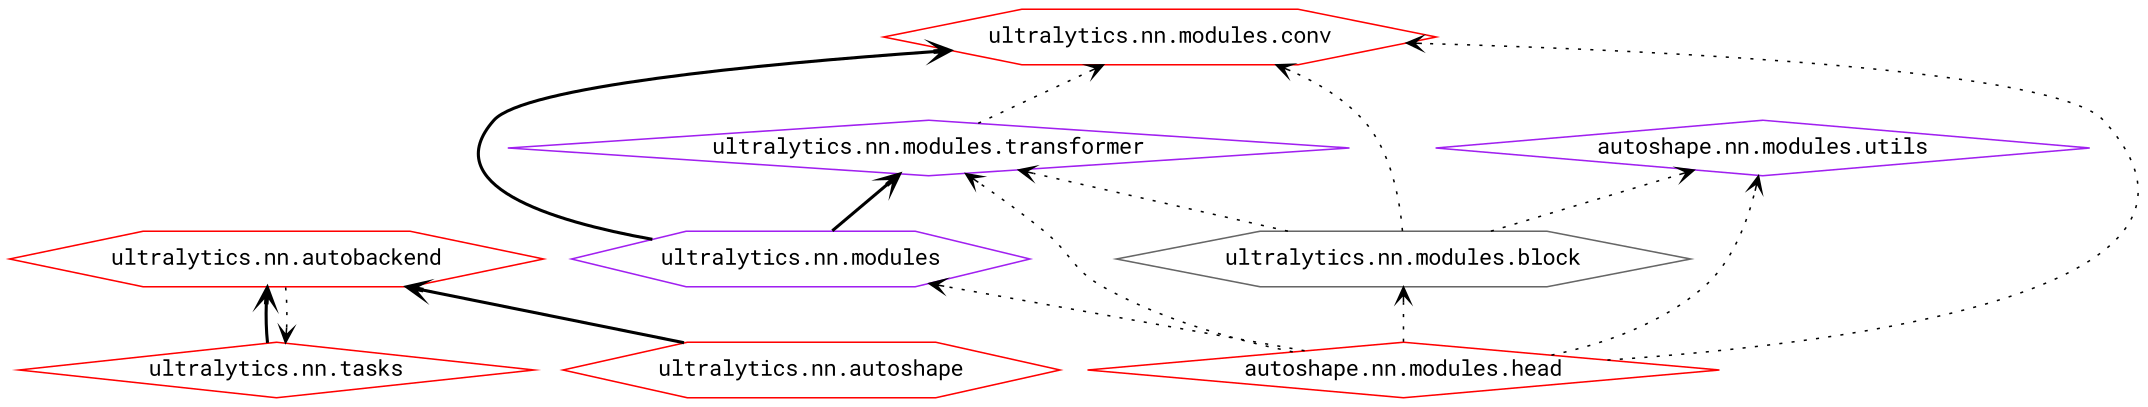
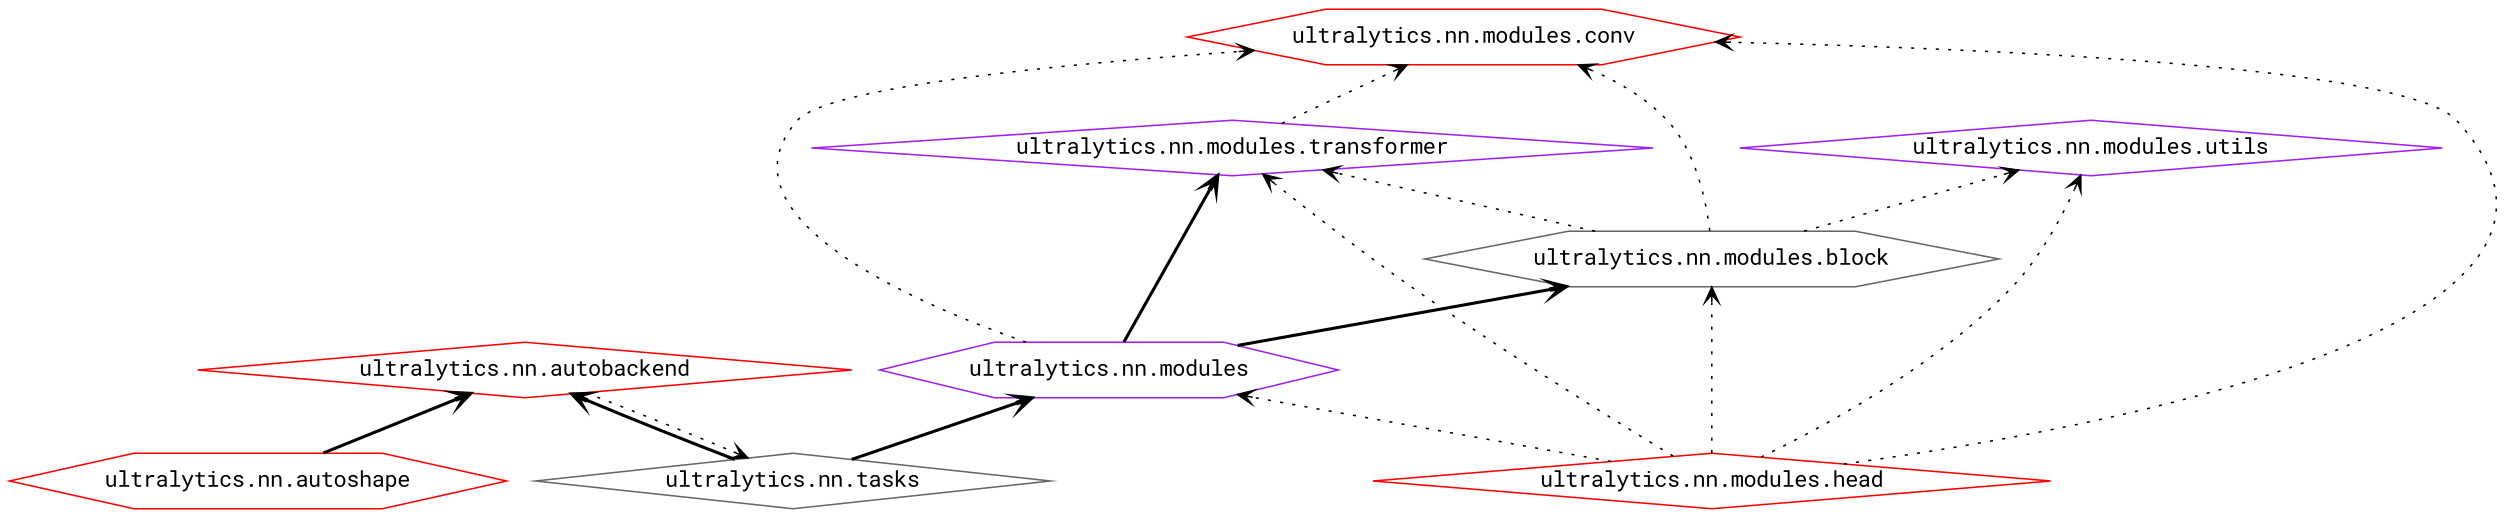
  digraph {
    fontname="Roboto Mono"
    rankdir=BT
    node [color=red fontname="Roboto Mono" shape=diamond style=solid]
    edge [arrowhead=open arrowtail=none fontname="Roboto Mono" style=dotted]
-   n1 [label="ultralytics.nn.tasks"]
-   n2 [label="ultralytics.nn.autobackend" shape=hexagon]
+   n1 [color=gray40 label="ultralytics.nn.tasks"]
+   n2 [label="ultralytics.nn.autobackend"]
    n3 [color=purple label="ultralytics.nn.modules" shape=hexagon]
    n4 [label="ultralytics.nn.autoshape" shape=hexagon]
    n5 [color=gray40 label="ultralytics.nn.modules.block" shape=hexagon]
    n6 [label="ultralytics.nn.modules.conv" shape=hexagon]
    n7 [color=purple label="ultralytics.nn.modules.transformer"]
-   n8 [color=purple label="autoshape.nn.modules.utils"]
-   n9 [label="autoshape.nn.modules.head"]
+   n8 [color=purple label="ultralytics.nn.modules.utils"]
+   n9 [label="ultralytics.nn.modules.head"]
    n1 -> n2 [style=bold]
+   n1 -> n3 [style=bold]
    n2 -> n1
-   n3 -> n6 [style=bold]
+   n3 -> n5 [style=bold]
+   n3 -> n6
    n3 -> n7 [style=bold]
    n4 -> n2 [style=bold]
    n5 -> n6
    n5 -> n7
    n5 -> n8
    n7 -> n6
    n9 -> n3
    n9 -> n5
    n9 -> n6
    n9 -> n7
    n9 -> n8
  }
